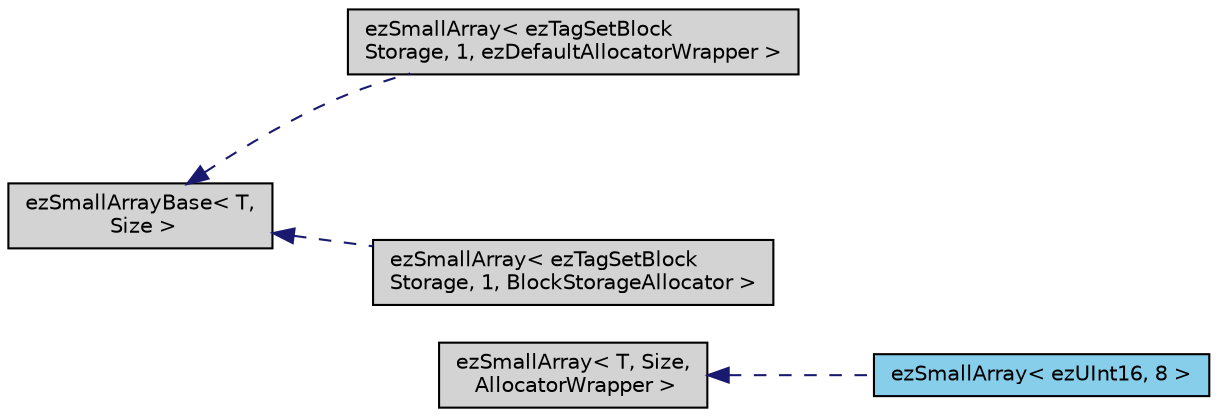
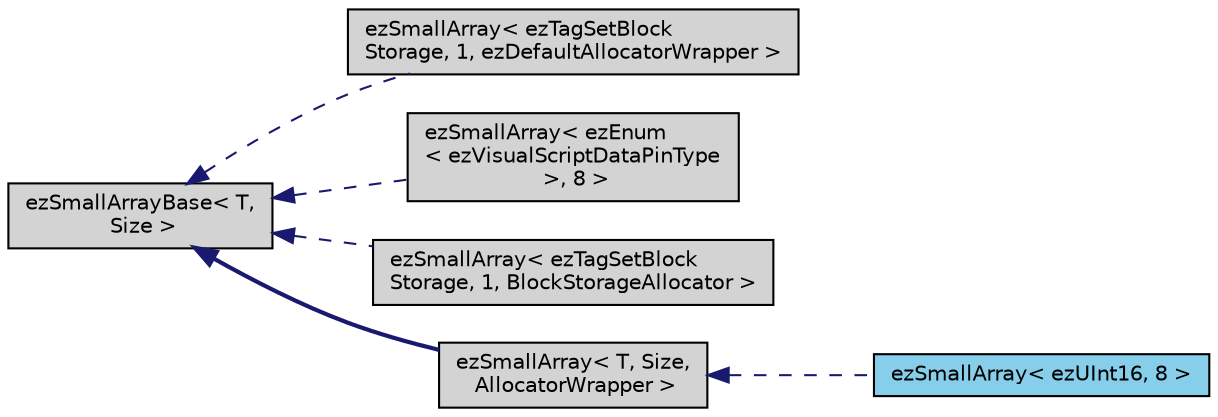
  digraph {
    rankdir=LR
    node [color=black fillcolor=lightgrey fontname=Helvetica fontsize=10 shape=record style=filled]
    edge [color=midnightblue dir=back fontname=Helvetica fontsize=10 labelfontname=Helvetica labelfontsize=10 style=dashed]
    n1 [height=0.2 label="ezSmallArrayBase\< T,\l Size \>" width=0.4]
    n2 [height=0.2 label="ezSmallArray\< ezTagSetBlock\lStorage, 1, ezDefaultAllocatorWrapper \>" width=0.4]
+   n3 [height=0.2 label="ezSmallArray\< ezEnum\l\< ezVisualScriptDataPinType\l \>, 8 \>" width=0.4]
    n4 [height=0.2 label="ezSmallArray\< ezTagSetBlock\lStorage, 1, BlockStorageAllocator \>" width=0.4]
    n5 [height=0.2 label="ezSmallArray\< T, Size,\l AllocatorWrapper \>" width=0.4]
    n6 [fillcolor=skyblue height=0.2 label="ezSmallArray\< ezUInt16, 8 \>" width=0.4]
    n1 -> n2
+   n1 -> n3
    n1 -> n4
+   n1 -> n5 [style=bold]
    n5 -> n6
  }
